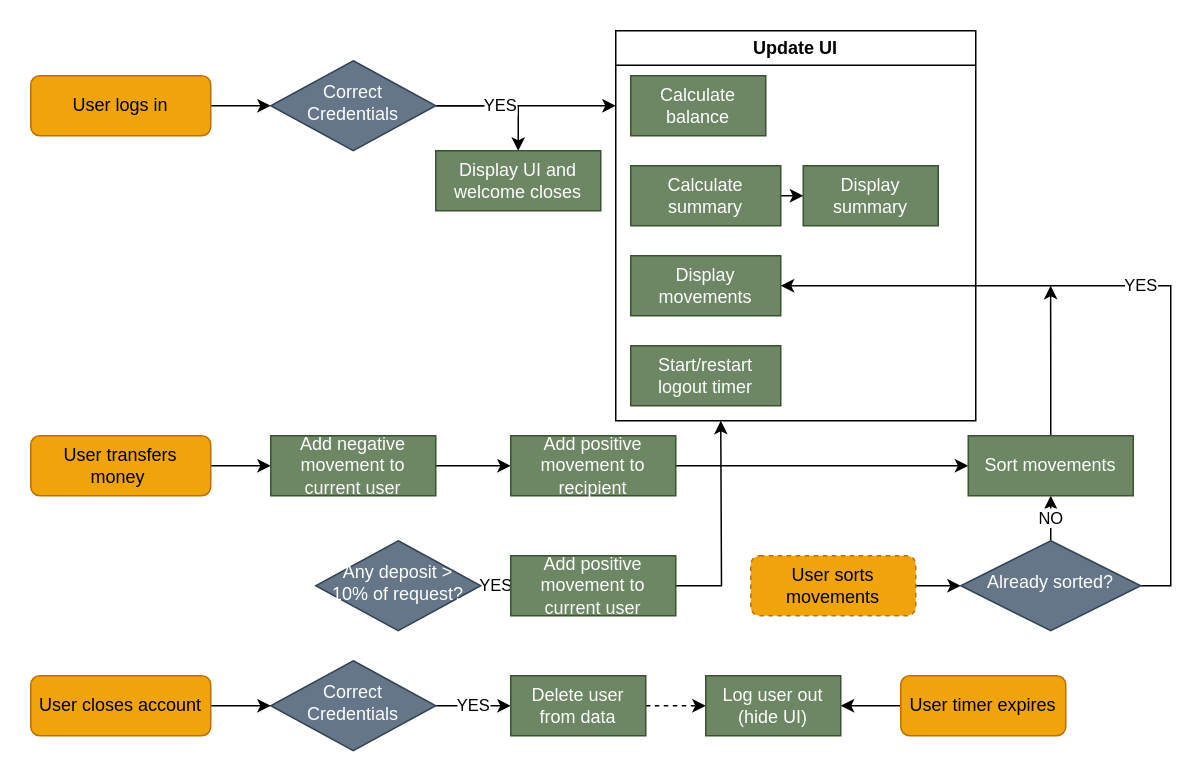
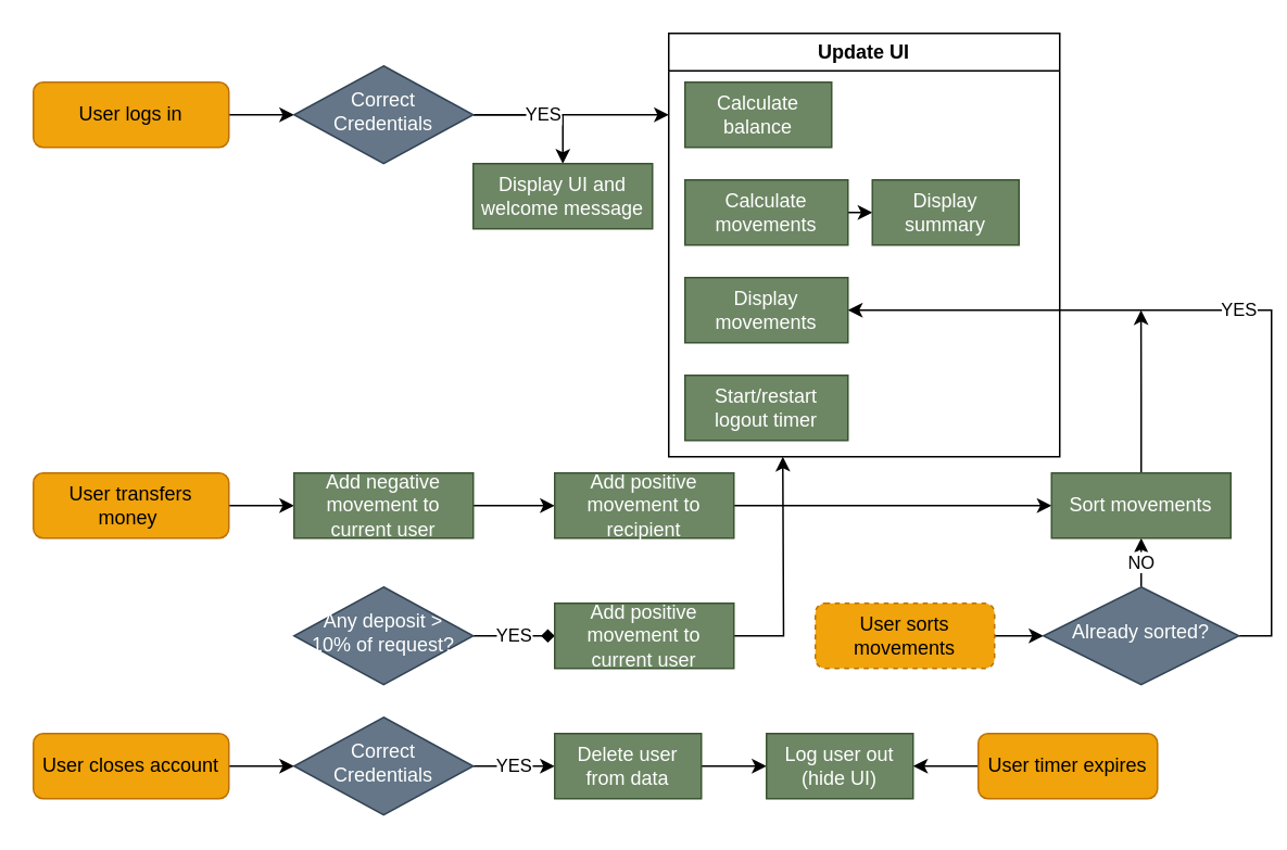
  <mxCell id="0" />
  <mxCell id="1" parent="0" />
  <mxCell id="2" style="edgeStyle=orthogonalEdgeStyle;rounded=0;orthogonalLoop=1;jettySize=auto;html=1;exitX=1;exitY=0.5;exitDx=0;exitDy=0;entryX=0;entryY=0.5;entryDx=0;entryDy=0;" edge="1" parent="1" source="3" target="16"><mxGeometry relative="1" as="geometry" /></mxCell>
  <mxCell id="3" value="User logs in" style="rounded=1;whiteSpace=wrap;html=1;fontSize=12;glass=0;strokeWidth=1;shadow=0;fillColor=#f0a30a;fontColor=#000000;strokeColor=#BD7000;" parent="1" vertex="1"><mxGeometry x="20" y="50" width="120" height="40" as="geometry" /></mxCell>
  <mxCell id="4" style="edgeStyle=orthogonalEdgeStyle;rounded=0;orthogonalLoop=1;jettySize=auto;html=1;exitX=1;exitY=0.5;exitDx=0;exitDy=0;entryX=0;entryY=0.5;entryDx=0;entryDy=0;" edge="1" parent="1" source="5" target="13"><mxGeometry relative="1" as="geometry" /></mxCell>
  <mxCell id="5" value="User transfers money&amp;nbsp;" style="rounded=1;whiteSpace=wrap;html=1;fontSize=12;glass=0;strokeWidth=1;shadow=0;fillColor=#f0a30a;fontColor=#000000;strokeColor=#BD7000;" parent="1" vertex="1"><mxGeometry x="20" y="290" width="120" height="40" as="geometry" /></mxCell>
  <mxCell id="6" value="YES" style="edgeStyle=orthogonalEdgeStyle;rounded=0;orthogonalLoop=1;jettySize=auto;html=1;exitX=1;exitY=0.5;exitDx=0;exitDy=0;entryX=0;entryY=0.5;entryDx=0;entryDy=0;" edge="1" parent="1" source="7" target="30"><mxGeometry relative="1" as="geometry" /></mxCell>
  <mxCell id="7" value="Correct Credentials" style="rhombus;whiteSpace=wrap;html=1;shadow=0;fontFamily=Helvetica;fontSize=12;align=center;strokeWidth=1;spacing=6;spacingTop=-4;fillColor=#647687;fontColor=#ffffff;strokeColor=#314354;" parent="1" vertex="1"><mxGeometry x="180" y="440" width="110" height="60" as="geometry" /></mxCell>
  <mxCell id="8" style="edgeStyle=orthogonalEdgeStyle;rounded=0;orthogonalLoop=1;jettySize=auto;html=1;exitX=1;exitY=0.5;exitDx=0;exitDy=0;entryX=0;entryY=0.5;entryDx=0;entryDy=0;" edge="1" parent="1" source="9" target="7"><mxGeometry relative="1" as="geometry" /></mxCell>
  <mxCell id="9" value="User closes account" style="rounded=1;whiteSpace=wrap;html=1;fontSize=12;glass=0;strokeWidth=1;shadow=0;fillColor=#f0a30a;fontColor=#000000;strokeColor=#BD7000;" parent="1" vertex="1"><mxGeometry x="20" y="450" width="120" height="40" as="geometry" /></mxCell>
  <mxCell id="10" value="YES" style="edgeStyle=orthogonalEdgeStyle;rounded=0;orthogonalLoop=1;jettySize=auto;html=1;exitX=1;exitY=0.5;exitDx=0;exitDy=0;entryX=0;entryY=0.5;entryDx=0;entryDy=0;endArrow=diamond;" edge="1" parent="1" source="11" target="28"><mxGeometry relative="1" as="geometry" /></mxCell>
- <mxCell id="11" value="Any deposit &amp;gt; 10% of request?" style="rhombus;whiteSpace=wrap;html=1;shadow=0;fontFamily=Helvetica;fontSize=12;align=center;strokeWidth=1;spacing=6;spacingTop=-4;fillColor=#647687;fontColor=#ffffff;strokeColor=#314354;" vertex="1" parent="1"><mxGeometry x="210" y="360" width="110" height="60" as="geometry" /></mxCell>
+ <mxCell id="11" value="Any deposit &amp;gt; 10% of request?" style="rhombus;whiteSpace=wrap;html=1;shadow=0;fontFamily=Helvetica;fontSize=12;align=center;strokeWidth=1;spacing=6;spacingTop=-4;fillColor=#647687;fontColor=#ffffff;strokeColor=#314354;" vertex="1" parent="1"><mxGeometry x="180" y="360" width="110" height="60" as="geometry" /></mxCell>
  <mxCell id="12" style="edgeStyle=orthogonalEdgeStyle;rounded=0;orthogonalLoop=1;jettySize=auto;html=1;exitX=1;exitY=0.5;exitDx=0;exitDy=0;entryX=0;entryY=0.5;entryDx=0;entryDy=0;" edge="1" parent="1" source="13" target="26"><mxGeometry relative="1" as="geometry" /></mxCell>
  <mxCell id="13" value="Add negative movement to current user" style="rounded=0;whiteSpace=wrap;html=1;fillColor=#6d8764;fontColor=#ffffff;strokeColor=#3A5431;" vertex="1" parent="1"><mxGeometry x="180" y="290" width="110" height="40" as="geometry" /></mxCell>
  <mxCell id="14" style="edgeStyle=orthogonalEdgeStyle;rounded=0;orthogonalLoop=1;jettySize=auto;html=1;exitX=1;exitY=0.5;exitDx=0;exitDy=0;" edge="1" parent="1" source="16"><mxGeometry relative="1" as="geometry"><mxPoint x="410" y="70" as="targetPoint" /></mxGeometry></mxCell>
  <mxCell id="15" value="YES" style="edgeStyle=orthogonalEdgeStyle;rounded=0;orthogonalLoop=1;jettySize=auto;html=1;exitX=1;exitY=0.5;exitDx=0;exitDy=0;entryX=0.5;entryY=0;entryDx=0;entryDy=0;" edge="1" parent="1" source="16" target="24"><mxGeometry relative="1" as="geometry" /></mxCell>
  <mxCell id="16" value="Correct Credentials" style="rhombus;whiteSpace=wrap;html=1;shadow=0;fontFamily=Helvetica;fontSize=12;align=center;strokeWidth=1;spacing=6;spacingTop=-4;fillColor=#647687;fontColor=#ffffff;strokeColor=#314354;" vertex="1" parent="1"><mxGeometry x="180" y="40" width="110" height="60" as="geometry" /></mxCell>
  <mxCell id="17" value="Update UI" style="swimlane;whiteSpace=wrap;html=1;" vertex="1" parent="1"><mxGeometry x="410" width="240" height="260" as="geometry" y="20"><mxRectangle x="400" width="90" height="30" as="alternateBounds" /></mxGeometry></mxCell>
  <mxCell id="18" value="Calculate balance" style="rounded=0;whiteSpace=wrap;html=1;fillColor=#6d8764;fontColor=#ffffff;strokeColor=#3A5431;" vertex="1" parent="17"><mxGeometry x="10" y="30" width="90" height="40" as="geometry" /></mxCell>
  <mxCell id="19" style="edgeStyle=orthogonalEdgeStyle;rounded=0;orthogonalLoop=1;jettySize=auto;html=1;exitX=1;exitY=0.5;exitDx=0;exitDy=0;entryX=0;entryY=0.5;entryDx=0;entryDy=0;" edge="1" parent="17" source="20" target="23"><mxGeometry relative="1" as="geometry" /></mxCell>
- <mxCell id="20" value="Calculate summary" style="rounded=0;whiteSpace=wrap;html=1;fillColor=#6d8764;fontColor=#ffffff;strokeColor=#3A5431;" vertex="1" parent="17"><mxGeometry x="10" y="90" width="100" height="40" as="geometry" /></mxCell>
+ <mxCell id="20" value="Calculate movements" style="rounded=0;whiteSpace=wrap;html=1;fillColor=#6d8764;fontColor=#ffffff;strokeColor=#3A5431;" vertex="1" parent="17"><mxGeometry x="10" y="90" width="100" height="40" as="geometry" /></mxCell>
  <mxCell id="21" value="Display movements" style="rounded=0;whiteSpace=wrap;html=1;fillColor=#6d8764;fontColor=#ffffff;strokeColor=#3A5431;" vertex="1" parent="17"><mxGeometry x="10" y="150" width="100" height="40" as="geometry" /></mxCell>
  <mxCell id="22" value="Start/restart logout timer" style="rounded=0;whiteSpace=wrap;html=1;fillColor=#6d8764;fontColor=#ffffff;strokeColor=#3A5431;" vertex="1" parent="17"><mxGeometry x="10" y="210" width="100" height="40" as="geometry" /></mxCell>
  <mxCell id="23" value="Display summary" style="rounded=0;whiteSpace=wrap;html=1;fillColor=#6d8764;fontColor=#ffffff;strokeColor=#3A5431;" vertex="1" parent="17"><mxGeometry x="125" y="90" width="90" height="40" as="geometry" /></mxCell>
- <mxCell id="24" value="Display UI and welcome closes" style="rounded=0;whiteSpace=wrap;html=1;fillColor=#6d8764;fontColor=#ffffff;strokeColor=#3A5431;" vertex="1" parent="1"><mxGeometry x="290" y="100" width="110" height="40" as="geometry" /></mxCell>
+ <mxCell id="24" value="Display UI and welcome message" style="rounded=0;whiteSpace=wrap;html=1;fillColor=#6d8764;fontColor=#ffffff;strokeColor=#3A5431;" vertex="1" parent="1"><mxGeometry x="290" y="100" width="110" height="40" as="geometry" /></mxCell>
  <mxCell id="25" style="edgeStyle=orthogonalEdgeStyle;rounded=0;orthogonalLoop=1;jettySize=auto;html=1;exitX=1;exitY=0.5;exitDx=0;exitDy=0;" edge="1" parent="1" source="26" target="40"><mxGeometry relative="1" as="geometry" /></mxCell>
  <mxCell id="26" value="Add positive movement to recipient" style="rounded=0;whiteSpace=wrap;html=1;fillColor=#6d8764;fontColor=#ffffff;strokeColor=#3A5431;" vertex="1" parent="1"><mxGeometry x="340" y="290" width="110" height="40" as="geometry" /></mxCell>
  <mxCell id="27" style="edgeStyle=orthogonalEdgeStyle;rounded=0;orthogonalLoop=1;jettySize=auto;html=1;exitX=1;exitY=0.5;exitDx=0;exitDy=0;" edge="1" parent="1" source="28"><mxGeometry relative="1" as="geometry"><mxPoint x="480" y="280" as="targetPoint" /></mxGeometry></mxCell>
  <mxCell id="28" value="Add positive movement to current user" style="rounded=0;whiteSpace=wrap;html=1;fillColor=#6d8764;fontColor=#ffffff;strokeColor=#3A5431;" vertex="1" parent="1"><mxGeometry x="340" y="370" width="110" height="40" as="geometry" /></mxCell>
- <mxCell id="29" style="edgeStyle=orthogonalEdgeStyle;rounded=0;orthogonalLoop=1;jettySize=auto;html=1;exitX=1;exitY=0.5;exitDx=0;exitDy=0;entryX=0;entryY=0.5;entryDx=0;entryDy=0;dashed=1;" edge="1" parent="1" source="30" target="31"><mxGeometry relative="1" as="geometry" /></mxCell>
+ <mxCell id="29" style="edgeStyle=orthogonalEdgeStyle;rounded=0;orthogonalLoop=1;jettySize=auto;html=1;exitX=1;exitY=0.5;exitDx=0;exitDy=0;entryX=0;entryY=0.5;entryDx=0;entryDy=0;" edge="1" parent="1" source="30" target="31"><mxGeometry relative="1" as="geometry" /></mxCell>
  <mxCell id="30" value="Delete user from data" style="rounded=0;whiteSpace=wrap;html=1;fillColor=#6d8764;fontColor=#ffffff;strokeColor=#3A5431;" vertex="1" parent="1"><mxGeometry x="340" y="450" width="90" height="40" as="geometry" /></mxCell>
  <mxCell id="31" value="Log user out (hide UI)" style="rounded=0;whiteSpace=wrap;html=1;fillColor=#6d8764;fontColor=#ffffff;strokeColor=#3A5431;" vertex="1" parent="1"><mxGeometry x="470" y="450" width="90" height="40" as="geometry" /></mxCell>
  <mxCell id="32" style="edgeStyle=orthogonalEdgeStyle;rounded=0;orthogonalLoop=1;jettySize=auto;html=1;exitX=1;exitY=0.5;exitDx=0;exitDy=0;entryX=0;entryY=0.5;entryDx=0;entryDy=0;" edge="1" parent="1" source="33" target="38"><mxGeometry relative="1" as="geometry" /></mxCell>
  <mxCell id="33" value="User sorts movements" style="rounded=1;whiteSpace=wrap;html=1;fontSize=12;glass=0;strokeWidth=1;shadow=0;fillColor=#f0a30a;fontColor=#000000;strokeColor=#BD7000;dashed=1;" vertex="1" parent="1"><mxGeometry x="500" y="370" width="110" height="40" as="geometry" /></mxCell>
  <mxCell id="34" style="edgeStyle=orthogonalEdgeStyle;rounded=0;orthogonalLoop=1;jettySize=auto;html=1;exitX=0;exitY=0.5;exitDx=0;exitDy=0;entryX=1;entryY=0.5;entryDx=0;entryDy=0;" edge="1" parent="1" source="35" target="31"><mxGeometry relative="1" as="geometry" /></mxCell>
  <mxCell id="35" value="User timer expires" style="rounded=1;whiteSpace=wrap;html=1;fontSize=12;glass=0;strokeWidth=1;shadow=0;fillColor=#f0a30a;fontColor=#000000;strokeColor=#BD7000;" vertex="1" parent="1"><mxGeometry x="600" y="450" width="110" height="40" as="geometry" /></mxCell>
  <mxCell id="36" value="YES" style="edgeStyle=orthogonalEdgeStyle;rounded=0;orthogonalLoop=1;jettySize=auto;html=1;exitX=1;exitY=0.5;exitDx=0;exitDy=0;entryX=1;entryY=0.5;entryDx=0;entryDy=0;" edge="1" parent="1" source="38" target="21"><mxGeometry relative="1" as="geometry" /></mxCell>
  <mxCell id="37" value="NO" style="edgeStyle=orthogonalEdgeStyle;rounded=0;orthogonalLoop=1;jettySize=auto;html=1;exitX=0.5;exitY=0;exitDx=0;exitDy=0;entryX=0.5;entryY=1;entryDx=0;entryDy=0;" edge="1" parent="1" source="38" target="40"><mxGeometry relative="1" as="geometry" /></mxCell>
  <mxCell id="38" value="Already sorted?" style="rhombus;whiteSpace=wrap;html=1;shadow=0;fontFamily=Helvetica;fontSize=12;align=center;strokeWidth=1;spacing=6;spacingTop=-4;fillColor=#647687;fontColor=#ffffff;strokeColor=#314354;" vertex="1" parent="1"><mxGeometry x="640" y="360" width="120" height="60" as="geometry" /></mxCell>
  <mxCell id="39" style="edgeStyle=orthogonalEdgeStyle;rounded=0;orthogonalLoop=1;jettySize=auto;html=1;exitX=0.5;exitY=0;exitDx=0;exitDy=0;" edge="1" parent="1" source="40"><mxGeometry relative="1" as="geometry"><mxPoint x="699.897" y="190" as="targetPoint" /></mxGeometry></mxCell>
  <mxCell id="40" value="Sort movements" style="rounded=0;whiteSpace=wrap;html=1;fillColor=#6d8764;fontColor=#ffffff;strokeColor=#3A5431;" vertex="1" parent="1"><mxGeometry x="645" y="290" width="110" height="40" as="geometry" /></mxCell>
